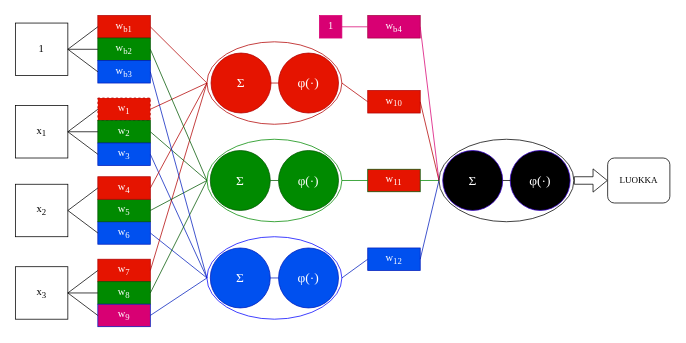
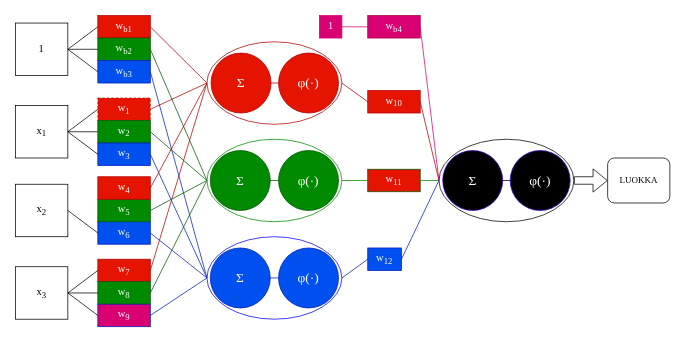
  <mxCell id="0" />
  <mxCell id="1" parent="0" />
  <mxCell id="2" value="&lt;font style=&quot;font-size: 14px&quot; face=&quot;Times New Roman&quot;&gt;x&lt;sub&gt;1&lt;/sub&gt;&lt;/font&gt;" style="whiteSpace=wrap;html=1;aspect=fixed;" parent="1" vertex="1"><mxGeometry y="140" width="70" height="70" as="geometry" x="20" /></mxCell>
  <mxCell id="3" value="&lt;font style=&quot;font-size: 14px&quot; face=&quot;Times New Roman&quot;&gt;x&lt;sub&gt;2&lt;/sub&gt;&lt;/font&gt;" style="whiteSpace=wrap;html=1;aspect=fixed;" parent="1" vertex="1"><mxGeometry y="245" width="70" height="70" as="geometry" x="20" /></mxCell>
  <mxCell id="4" value="&lt;font style=&quot;font-size: 14px&quot; face=&quot;Times New Roman&quot;&gt;x&lt;sub&gt;3&lt;/sub&gt;&lt;/font&gt;" style="whiteSpace=wrap;html=1;aspect=fixed;" parent="1" vertex="1"><mxGeometry y="355" width="70" height="70" as="geometry" x="20" /></mxCell>
  <mxCell id="5" value="&lt;font style=&quot;font-size: 14px&quot; face=&quot;Times New Roman&quot;&gt;w&lt;sub&gt;1&lt;/sub&gt;&lt;/font&gt;" style="rounded=0;whiteSpace=wrap;html=1;fillColor=#e51400;strokeColor=#B20000;fontColor=#ffffff;dashed=1;" parent="1" vertex="1"><mxGeometry x="130" y="130" width="70" height="30" as="geometry" /></mxCell>
  <mxCell id="6" value="&lt;font style=&quot;font-size: 14px&quot; face=&quot;Times New Roman&quot;&gt;w&lt;sub&gt;2&lt;/sub&gt;&lt;/font&gt;" style="rounded=0;whiteSpace=wrap;html=1;fillColor=#008A00;strokeColor=#005700;fontColor=#ffffff;" parent="1" vertex="1"><mxGeometry x="130" y="160" width="70" height="30" as="geometry" /></mxCell>
  <mxCell id="7" value="&lt;font style=&quot;font-size: 14px&quot; face=&quot;Times New Roman&quot;&gt;w&lt;sub&gt;3&lt;/sub&gt;&lt;/font&gt;" style="rounded=0;whiteSpace=wrap;html=1;fillColor=#0050ef;strokeColor=#001DBC;fontColor=#ffffff;" parent="1" vertex="1"><mxGeometry x="130" y="190" width="70" height="30" as="geometry" /></mxCell>
  <mxCell id="8" value="&lt;font style=&quot;font-size: 14px&quot; face=&quot;Times New Roman&quot;&gt;w&lt;sub&gt;6&lt;/sub&gt;&lt;/font&gt;" style="rounded=0;whiteSpace=wrap;html=1;fillColor=#0050ef;strokeColor=#001DBC;fontColor=#ffffff;" parent="1" vertex="1"><mxGeometry x="130" y="295" width="70" height="30" as="geometry" /></mxCell>
  <mxCell id="9" value="&lt;font style=&quot;font-size: 14px&quot; face=&quot;Times New Roman&quot;&gt;w&lt;sub&gt;5&lt;/sub&gt;&lt;/font&gt;" style="rounded=0;whiteSpace=wrap;html=1;fillColor=#008a00;strokeColor=#005700;fontColor=#ffffff;" parent="1" vertex="1"><mxGeometry x="130" y="265" width="70" height="30" as="geometry" /></mxCell>
  <mxCell id="10" value="&lt;font style=&quot;font-size: 14px&quot; face=&quot;Times New Roman&quot;&gt;w&lt;sub&gt;4&lt;/sub&gt;&lt;/font&gt;" style="rounded=0;whiteSpace=wrap;html=1;fillColor=#e51400;strokeColor=#B20000;fontColor=#ffffff;" parent="1" vertex="1"><mxGeometry x="130" y="235" width="70" height="30" as="geometry" /></mxCell>
  <mxCell id="11" value="&lt;font style=&quot;font-size: 14px&quot; face=&quot;Times New Roman&quot;&gt;w&lt;sub&gt;7&lt;/sub&gt;&lt;/font&gt;" style="rounded=0;whiteSpace=wrap;html=1;fillColor=#e51400;strokeColor=#B20000;fontColor=#ffffff;" parent="1" vertex="1"><mxGeometry x="130" y="345" width="70" height="30" as="geometry" /></mxCell>
  <mxCell id="12" value="&lt;font style=&quot;font-size: 14px&quot; face=&quot;Times New Roman&quot;&gt;w&lt;sub&gt;8&lt;/sub&gt;&lt;/font&gt;" style="rounded=0;whiteSpace=wrap;html=1;fillColor=#008a00;strokeColor=#005700;fontColor=#ffffff;" parent="1" vertex="1"><mxGeometry x="130" y="375" width="70" height="30" as="geometry" /></mxCell>
  <mxCell id="13" value="&lt;font style=&quot;font-size: 14px&quot; face=&quot;Times New Roman&quot;&gt;w&lt;sub&gt;9&lt;/sub&gt;&lt;/font&gt;" style="rounded=0;whiteSpace=wrap;html=1;fillColor=#d80073;strokeColor=#001DBC;fontColor=#ffffff;" parent="1" vertex="1"><mxGeometry x="130" y="405" width="70" height="30" as="geometry" /></mxCell>
  <mxCell id="14" value="" style="endArrow=none;html=1;exitX=1;exitY=0.5;exitDx=0;exitDy=0;entryX=0;entryY=0.5;entryDx=0;entryDy=0;" parent="1" source="2" target="5" edge="1"><mxGeometry width="50" height="50" relative="1" as="geometry"><mxPoint x="310" y="235" as="sourcePoint" /><mxPoint x="360" y="185" as="targetPoint" /></mxGeometry></mxCell>
  <mxCell id="15" value="" style="endArrow=none;html=1;entryX=1;entryY=0.5;entryDx=0;entryDy=0;exitX=0;exitY=0.5;exitDx=0;exitDy=0;" parent="1" source="6" target="2" edge="1"><mxGeometry width="50" height="50" relative="1" as="geometry"><mxPoint x="100" y="245" as="sourcePoint" /><mxPoint x="150" y="195" as="targetPoint" /></mxGeometry></mxCell>
  <mxCell id="16" value="" style="endArrow=none;html=1;entryX=1;entryY=0.5;entryDx=0;entryDy=0;exitX=0;exitY=0.5;exitDx=0;exitDy=0;" parent="1" source="7" target="2" edge="1"><mxGeometry width="50" height="50" relative="1" as="geometry"><mxPoint x="370" y="355" as="sourcePoint" /><mxPoint x="420" y="305" as="targetPoint" /></mxGeometry></mxCell>
- <mxCell id="17" value="" style="endArrow=none;html=1;exitX=1;exitY=0.5;exitDx=0;exitDy=0;entryX=0;entryY=0.5;entryDx=0;entryDy=0;" parent="1" source="3" target="10" edge="1"><mxGeometry width="50" height="50" relative="1" as="geometry"><mxPoint x="90" y="280" as="sourcePoint" /><mxPoint x="140" y="250" as="targetPoint" /></mxGeometry></mxCell>
  <mxCell id="18" value="" style="endArrow=none;html=1;entryX=1;entryY=0.5;entryDx=0;entryDy=0;exitX=0;exitY=0.5;exitDx=0;exitDy=0;" parent="1" source="8" target="3" edge="1"><mxGeometry width="50" height="50" relative="1" as="geometry"><mxPoint x="140" y="310" as="sourcePoint" /><mxPoint x="90" y="280" as="targetPoint" /></mxGeometry></mxCell>
  <mxCell id="19" value="" style="endArrow=none;html=1;entryX=0;entryY=0.5;entryDx=0;entryDy=0;" parent="1" target="11" edge="1"><mxGeometry width="50" height="50" relative="1" as="geometry"><mxPoint x="90" y="390" as="sourcePoint" /><mxPoint x="140" y="360" as="targetPoint" /></mxGeometry></mxCell>
  <mxCell id="20" value="" style="endArrow=none;html=1;entryX=1;entryY=0.5;entryDx=0;entryDy=0;exitX=0;exitY=0.5;exitDx=0;exitDy=0;" parent="1" source="12" edge="1"><mxGeometry width="50" height="50" relative="1" as="geometry"><mxPoint x="130" y="390" as="sourcePoint" /><mxPoint x="90" y="390" as="targetPoint" /></mxGeometry></mxCell>
  <mxCell id="21" value="" style="endArrow=none;html=1;entryX=1;entryY=0.5;entryDx=0;entryDy=0;exitX=0;exitY=0.5;exitDx=0;exitDy=0;" parent="1" source="13" edge="1"><mxGeometry width="50" height="50" relative="1" as="geometry"><mxPoint x="140" y="420" as="sourcePoint" /><mxPoint x="90" y="390" as="targetPoint" /></mxGeometry></mxCell>
  <mxCell id="22" value="&lt;font style=&quot;font-size: 18px&quot; face=&quot;Times New Roman&quot;&gt;&lt;span class=&quot;ILfuVd NA6bn&quot;&gt;&lt;span class=&quot;e24Kjd&quot;&gt; Σ&lt;/span&gt;&lt;/span&gt;&lt;/font&gt;" style="ellipse;whiteSpace=wrap;html=1;aspect=fixed;fillColor=#e51400;strokeColor=#B20000;fontColor=#ffffff;" parent="1" vertex="1"><mxGeometry x="281" y="70" width="80" height="80" as="geometry" /></mxCell>
  <mxCell id="23" value="&lt;font style=&quot;font-size: 18px&quot; face=&quot;Times New Roman&quot;&gt;&lt;span class=&quot;ILfuVd NA6bn&quot;&gt;&lt;span class=&quot;e24Kjd&quot;&gt; Σ&lt;/span&gt;&lt;/span&gt;&lt;/font&gt;" style="ellipse;whiteSpace=wrap;html=1;aspect=fixed;fillColor=#008a00;strokeColor=#005700;fontColor=#ffffff;" parent="1" vertex="1"><mxGeometry x="280" y="200" width="80" height="80" as="geometry" /></mxCell>
  <mxCell id="24" value="&lt;font style=&quot;font-size: 18px&quot; face=&quot;Times New Roman&quot;&gt;&lt;span class=&quot;ILfuVd NA6bn&quot;&gt;&lt;span class=&quot;e24Kjd&quot;&gt; Σ&lt;/span&gt;&lt;/span&gt;&lt;/font&gt;" style="ellipse;whiteSpace=wrap;html=1;aspect=fixed;fillColor=#0050ef;strokeColor=#001DBC;fontColor=#ffffff;" parent="1" vertex="1"><mxGeometry x="280" y="330" width="80" height="80" as="geometry" /></mxCell>
  <mxCell id="25" value="&lt;font style=&quot;font-size: 18px&quot; face=&quot;Times New Roman&quot;&gt;&lt;span class=&quot;ILfuVd NA6bn&quot;&gt;&lt;span class=&quot;e24Kjd&quot;&gt; Σ&lt;/span&gt;&lt;/span&gt;&lt;/font&gt;" style="ellipse;whiteSpace=wrap;html=1;aspect=fixed;fillColor=#000000;strokeColor=#3700CC;fontColor=#ffffff;" parent="1" vertex="1"><mxGeometry x="590" y="200" width="80" height="80" as="geometry" /></mxCell>
  <mxCell id="26" value="&lt;font style=&quot;font-size: 14px&quot; face=&quot;Times New Roman&quot;&gt;w&lt;sub&gt;10&lt;/sub&gt;&lt;/font&gt;" style="rounded=0;whiteSpace=wrap;html=1;fillColor=#e51400;strokeColor=#B20000;fontColor=#ffffff;" parent="1" vertex="1"><mxGeometry x="490" y="120" width="70" height="30" as="geometry" /></mxCell>
  <mxCell id="27" value="&lt;font style=&quot;font-size: 14px&quot; face=&quot;Times New Roman&quot;&gt;w&lt;sub&gt;11&lt;/sub&gt;&lt;/font&gt;" style="rounded=0;whiteSpace=wrap;html=1;fillColor=#e51400;strokeColor=#005700;fontColor=#ffffff;" parent="1" vertex="1"><mxGeometry x="490" y="225" width="70" height="30" as="geometry" /></mxCell>
- <mxCell id="28" value="&lt;font style=&quot;font-size: 14px&quot; face=&quot;Times New Roman&quot;&gt;w&lt;sub&gt;12&lt;/sub&gt;&lt;/font&gt;" style="rounded=0;whiteSpace=wrap;html=1;fillColor=#0050ef;strokeColor=#001DBC;fontColor=#ffffff;" parent="1" vertex="1"><mxGeometry x="490" y="330" width="70" height="30" as="geometry" /></mxCell>
+ <mxCell id="28" value="&lt;font style=&quot;font-size: 14px&quot; face=&quot;Times New Roman&quot;&gt;w&lt;sub&gt;12&lt;/sub&gt;&lt;/font&gt;" style="rounded=0;whiteSpace=wrap;html=1;fillColor=#0050ef;strokeColor=#001DBC;fontColor=#ffffff;" parent="1" vertex="1"><mxGeometry x="490" y="330" width="45" height="30" as="geometry" /></mxCell>
  <mxCell id="29" value="" style="endArrow=none;html=1;entryX=1;entryY=0.5;entryDx=0;entryDy=0;exitX=0;exitY=0.5;exitDx=0;exitDy=0;fillColor=#0050ef;strokeColor=#001DBC;" parent="1" source="68" target="13" edge="1"><mxGeometry width="50" height="50" relative="1" as="geometry"><mxPoint x="240" y="515" as="sourcePoint" /><mxPoint x="290" y="465" as="targetPoint" /></mxGeometry></mxCell>
  <mxCell id="30" value="" style="endArrow=none;html=1;exitX=0;exitY=0.5;exitDx=0;exitDy=0;entryX=1;entryY=0.5;entryDx=0;entryDy=0;fillColor=#0050ef;strokeColor=#001DBC;" parent="1" source="68" target="8" edge="1"><mxGeometry width="50" height="50" relative="1" as="geometry"><mxPoint x="180" y="525" as="sourcePoint" /><mxPoint x="250" y="325" as="targetPoint" /></mxGeometry></mxCell>
  <mxCell id="31" value="" style="endArrow=none;html=1;entryX=1;entryY=0.5;entryDx=0;entryDy=0;fillColor=#0050ef;strokeColor=#001DBC;exitX=0;exitY=0.5;exitDx=0;exitDy=0;" parent="1" source="68" target="7" edge="1"><mxGeometry width="50" height="50" relative="1" as="geometry"><mxPoint x="300" y="375" as="sourcePoint" /><mxPoint x="290" y="255" as="targetPoint" /></mxGeometry></mxCell>
  <mxCell id="32" value="" style="endArrow=none;html=1;entryX=1;entryY=0.5;entryDx=0;entryDy=0;exitX=0;exitY=0.5;exitDx=0;exitDy=0;fillColor=#008a00;strokeColor=#005700;" parent="1" source="69" target="12" edge="1"><mxGeometry width="50" height="50" relative="1" as="geometry"><mxPoint x="250" y="505" as="sourcePoint" /><mxPoint x="300" y="455" as="targetPoint" /></mxGeometry></mxCell>
  <mxCell id="33" value="" style="endArrow=none;html=1;entryX=1;entryY=0.5;entryDx=0;entryDy=0;exitX=0;exitY=0.5;exitDx=0;exitDy=0;fillColor=#e51400;strokeColor=#B20000;" parent="1" source="70" target="11" edge="1"><mxGeometry width="50" height="50" relative="1" as="geometry"><mxPoint x="200" y="555" as="sourcePoint" /><mxPoint x="250" y="505" as="targetPoint" /></mxGeometry></mxCell>
  <mxCell id="34" value="" style="endArrow=none;html=1;exitX=1;exitY=0.5;exitDx=0;exitDy=0;fillColor=#008a00;strokeColor=#005700;entryX=0;entryY=0.5;entryDx=0;entryDy=0;" parent="1" source="9" target="69" edge="1"><mxGeometry width="50" height="50" relative="1" as="geometry"><mxPoint x="260" y="255" as="sourcePoint" /><mxPoint x="300" y="275" as="targetPoint" /></mxGeometry></mxCell>
  <mxCell id="35" value="" style="endArrow=none;html=1;exitX=1;exitY=0.5;exitDx=0;exitDy=0;entryX=0;entryY=0.5;entryDx=0;entryDy=0;fillColor=#008a00;strokeColor=#005700;" parent="1" source="6" target="69" edge="1"><mxGeometry width="50" height="50" relative="1" as="geometry"><mxPoint x="240" y="235" as="sourcePoint" /><mxPoint x="290" y="185" as="targetPoint" /></mxGeometry></mxCell>
  <mxCell id="36" value="" style="endArrow=none;html=1;entryX=1;entryY=0.5;entryDx=0;entryDy=0;exitX=0;exitY=0.5;exitDx=0;exitDy=0;fillColor=#e51400;strokeColor=#B20000;" parent="1" source="70" target="5" edge="1"><mxGeometry width="50" height="50" relative="1" as="geometry"><mxPoint x="230" y="205" as="sourcePoint" /><mxPoint x="280" y="155" as="targetPoint" /></mxGeometry></mxCell>
  <mxCell id="37" value="" style="endArrow=none;html=1;entryX=1;entryY=0.5;entryDx=0;entryDy=0;exitX=0;exitY=0.5;exitDx=0;exitDy=0;fillColor=#e51400;strokeColor=#B20000;" parent="1" source="70" target="10" edge="1"><mxGeometry width="50" height="50" relative="1" as="geometry"><mxPoint x="220" y="535" as="sourcePoint" /><mxPoint x="270" y="485" as="targetPoint" /></mxGeometry></mxCell>
  <mxCell id="38" value="" style="endArrow=none;html=1;entryX=1;entryY=0.5;entryDx=0;entryDy=0;fillColor=#0050ef;strokeColor=#001DBC;rounded=1;exitX=0;exitY=0.5;exitDx=0;exitDy=0;" parent="1" source="59" target="24" edge="1"><mxGeometry width="50" height="50" relative="1" as="geometry"><mxPoint x="400" y="340" as="sourcePoint" /><mxPoint x="470" y="440" as="targetPoint" /></mxGeometry></mxCell>
  <mxCell id="39" value="" style="endArrow=none;html=1;entryX=1;entryY=0.5;entryDx=0;entryDy=0;fillColor=#008a00;strokeColor=#005700;exitX=0;exitY=0.5;exitDx=0;exitDy=0;" parent="1" source="58" target="23" edge="1"><mxGeometry width="50" height="50" relative="1" as="geometry"><mxPoint x="400" y="240" as="sourcePoint" /><mxPoint x="470" y="410" as="targetPoint" /></mxGeometry></mxCell>
  <mxCell id="40" value="" style="endArrow=none;html=1;entryX=1;entryY=0.5;entryDx=0;entryDy=0;exitX=0;exitY=0.5;exitDx=0;exitDy=0;fillColor=#0050ef;strokeColor=#001DBC;" parent="1" source="71" target="28" edge="1"><mxGeometry width="50" height="50" relative="1" as="geometry"><mxPoint x="550" y="480" as="sourcePoint" /><mxPoint x="600" y="430" as="targetPoint" /></mxGeometry></mxCell>
  <mxCell id="41" value="" style="endArrow=none;html=1;entryX=1;entryY=0.5;entryDx=0;entryDy=0;exitX=0;exitY=0.5;exitDx=0;exitDy=0;fillColor=#008a00;strokeColor=#008A00;" parent="1" source="71" target="27" edge="1"><mxGeometry width="50" height="50" relative="1" as="geometry"><mxPoint x="590" y="260" as="sourcePoint" /><mxPoint x="640" y="400" as="targetPoint" /></mxGeometry></mxCell>
  <mxCell id="42" value="" style="endArrow=none;html=1;entryX=1;entryY=0.5;entryDx=0;entryDy=0;fillColor=#e51400;strokeColor=#B20000;exitX=0;exitY=0.5;exitDx=0;exitDy=0;" parent="1" target="26" edge="1" source="71"><mxGeometry width="50" height="50" relative="1" as="geometry"><mxPoint x="590" y="240" as="sourcePoint" /><mxPoint x="710" y="160" as="targetPoint" /></mxGeometry></mxCell>
  <mxCell id="43" value="" style="shape=flexArrow;endArrow=classic;html=1;fillColor=#FFFFFF;strokeColor=#000000;exitX=1;exitY=0.5;exitDx=0;exitDy=0;entryX=0;entryY=0.5;entryDx=0;entryDy=0;" parent="1" source="71" target="44" edge="1"><mxGeometry width="50" height="50" relative="1" as="geometry"><mxPoint x="760" y="240" as="sourcePoint" /><mxPoint x="820" y="240" as="targetPoint" /></mxGeometry></mxCell>
  <mxCell id="44" value="&lt;font face=&quot;Times New Roman&quot;&gt;LUOKKA&lt;/font&gt;" style="rounded=1;whiteSpace=wrap;html=1;" parent="1" vertex="1"><mxGeometry x="810" y="210" width="83" height="60" as="geometry" /></mxCell>
  <mxCell id="45" value="&lt;font style=&quot;font-size: 14px&quot; face=&quot;Times New Roman&quot;&gt;1&lt;/font&gt;" style="whiteSpace=wrap;html=1;aspect=fixed;" parent="1" vertex="1"><mxGeometry y="30" width="70" height="70" as="geometry" x="20" /></mxCell>
  <mxCell id="46" value="&lt;font style=&quot;font-size: 14px&quot; face=&quot;Times New Roman&quot;&gt;w&lt;sub&gt;b1&lt;/sub&gt;&lt;/font&gt;" style="rounded=0;whiteSpace=wrap;html=1;fillColor=#e51400;strokeColor=#B20000;fontColor=#ffffff;" parent="1" vertex="1"><mxGeometry x="130" y="20" width="70" height="30" as="geometry" /></mxCell>
  <mxCell id="47" value="&lt;font style=&quot;font-size: 14px&quot; face=&quot;Times New Roman&quot;&gt;w&lt;sub&gt;b2&lt;/sub&gt;&lt;/font&gt;" style="rounded=0;whiteSpace=wrap;html=1;fillColor=#008a00;strokeColor=#005700;fontColor=#ffffff;" parent="1" vertex="1"><mxGeometry x="130" y="50" width="70" height="30" as="geometry" /></mxCell>
  <mxCell id="48" value="&lt;font style=&quot;font-size: 14px&quot; face=&quot;Times New Roman&quot;&gt;w&lt;sub&gt;b3&lt;/sub&gt;&lt;/font&gt;" style="rounded=0;whiteSpace=wrap;html=1;fillColor=#0050ef;strokeColor=#001DBC;fontColor=#ffffff;" parent="1" vertex="1"><mxGeometry x="130" y="80" width="70" height="30" as="geometry" /></mxCell>
  <mxCell id="49" value="" style="endArrow=none;html=1;exitX=1;exitY=0.5;exitDx=0;exitDy=0;entryX=0;entryY=0.5;entryDx=0;entryDy=0;" parent="1" target="46" edge="1" source="45"><mxGeometry width="50" height="50" relative="1" as="geometry"><mxPoint x="90" y="80" as="sourcePoint" /><mxPoint x="360" y="90" as="targetPoint" /></mxGeometry></mxCell>
  <mxCell id="50" value="" style="endArrow=none;html=1;entryX=1;entryY=0.5;entryDx=0;entryDy=0;exitX=0;exitY=0.5;exitDx=0;exitDy=0;" parent="1" source="47" edge="1" target="45"><mxGeometry width="50" height="50" relative="1" as="geometry"><mxPoint x="100" y="150" as="sourcePoint" /><mxPoint x="90" y="80" as="targetPoint" /></mxGeometry></mxCell>
  <mxCell id="51" value="" style="endArrow=none;html=1;entryX=1;entryY=0.5;entryDx=0;entryDy=0;exitX=0;exitY=0.5;exitDx=0;exitDy=0;" parent="1" source="48" edge="1" target="45"><mxGeometry width="50" height="50" relative="1" as="geometry"><mxPoint x="370" y="260" as="sourcePoint" /><mxPoint x="90" y="80" as="targetPoint" /></mxGeometry></mxCell>
  <mxCell id="52" value="" style="endArrow=none;html=1;exitX=1;exitY=0.5;exitDx=0;exitDy=0;entryX=0;entryY=0.5;entryDx=0;entryDy=0;fillColor=#e51400;strokeColor=#B20000;" parent="1" source="46" target="70" edge="1"><mxGeometry width="50" height="50" relative="1" as="geometry"><mxPoint x="330" y="80" as="sourcePoint" /><mxPoint x="310" y="100" as="targetPoint" /></mxGeometry></mxCell>
  <mxCell id="53" value="" style="endArrow=none;html=1;exitX=1;exitY=0.5;exitDx=0;exitDy=0;entryX=0;entryY=0.5;entryDx=0;entryDy=0;fillColor=#008a00;strokeColor=#005700;" parent="1" source="47" target="69" edge="1"><mxGeometry width="50" height="50" relative="1" as="geometry"><mxPoint x="370" y="90" as="sourcePoint" /><mxPoint x="420" y="40" as="targetPoint" /></mxGeometry></mxCell>
  <mxCell id="54" value="" style="endArrow=none;html=1;entryX=1;entryY=0.5;entryDx=0;entryDy=0;exitX=0;exitY=0.5;exitDx=0;exitDy=0;fillColor=#0050ef;strokeColor=#001DBC;" parent="1" source="68" target="48" edge="1"><mxGeometry width="50" height="50" relative="1" as="geometry"><mxPoint x="330" y="530" as="sourcePoint" /><mxPoint x="380" y="480" as="targetPoint" /></mxGeometry></mxCell>
  <mxCell id="55" value="&lt;font style=&quot;font-size: 14px&quot; face=&quot;Times New Roman&quot;&gt;w&lt;sub&gt;b4&lt;/sub&gt;&lt;/font&gt;" style="rounded=0;whiteSpace=wrap;html=1;fillColor=#D80073;strokeColor=#A50040;fontColor=#ffffff;" parent="1" vertex="1"><mxGeometry x="490" y="20" width="70" height="30" as="geometry" /></mxCell>
  <mxCell id="56" value="" style="endArrow=none;html=1;entryX=1;entryY=0.5;entryDx=0;entryDy=0;fillColor=#d80073;strokeColor=#D80073;exitX=0;exitY=0.5;exitDx=0;exitDy=0;" parent="1" source="71" target="55" edge="1"><mxGeometry width="50" height="50" relative="1" as="geometry"><mxPoint x="600" y="145" as="sourcePoint" /><mxPoint x="710" y="65" as="targetPoint" /></mxGeometry></mxCell>
  <mxCell id="57" value="&lt;font style=&quot;font-size: 18px&quot; face=&quot;Times New Roman&quot;&gt;&lt;span style=&quot;left: 572.827px ; top: 800.402px&quot;&gt;φ&lt;/span&gt;&lt;span style=&quot;left: 583.364px ; top: 799.123px&quot;&gt;(&lt;/span&gt;&lt;span style=&quot;left: 589.205px ; top: 799.123px&quot;&gt;·&lt;/span&gt;&lt;span style=&quot;left: 595.045px ; top: 799.123px&quot;&gt;)&lt;/span&gt;&lt;/font&gt;" style="ellipse;whiteSpace=wrap;html=1;aspect=fixed;fillColor=#e51400;strokeColor=#B20000;fontColor=#ffffff;" parent="1" vertex="1"><mxGeometry x="371" y="70" width="80" height="80" as="geometry" /></mxCell>
  <mxCell id="58" value="&lt;font face=&quot;Times New Roman&quot;&gt;&lt;span style=&quot;left: 572.827px ; top: 800.402px ; font-size: 17.581px&quot;&gt;φ&lt;/span&gt;&lt;span style=&quot;left: 583.364px ; top: 799.123px ; font-size: 17.581px&quot;&gt;(&lt;/span&gt;&lt;span style=&quot;left: 589.205px ; top: 799.123px ; font-size: 17.581px&quot;&gt;·&lt;/span&gt;&lt;span style=&quot;left: 595.045px ; top: 799.123px ; font-size: 18px&quot;&gt;)&lt;/span&gt;&lt;/font&gt;" style="ellipse;whiteSpace=wrap;html=1;aspect=fixed;fillColor=#008a00;strokeColor=#005700;fontColor=#ffffff;" parent="1" vertex="1"><mxGeometry x="371" y="200" width="80" height="80" as="geometry" /></mxCell>
  <mxCell id="59" value="&lt;font style=&quot;font-size: 18px&quot; face=&quot;Times New Roman&quot;&gt;&lt;span style=&quot;left: 572.827px ; top: 800.402px&quot;&gt;φ&lt;/span&gt;&lt;span style=&quot;left: 583.364px ; top: 799.123px&quot;&gt;(&lt;/span&gt;&lt;span style=&quot;left: 589.205px ; top: 799.123px&quot;&gt;·&lt;/span&gt;&lt;span style=&quot;left: 595.045px ; top: 799.123px&quot;&gt;)&lt;/span&gt;&lt;/font&gt;" style="ellipse;whiteSpace=wrap;html=1;aspect=fixed;fillColor=#0050ef;strokeColor=#001DBC;fontColor=#ffffff;" parent="1" vertex="1"><mxGeometry x="371" y="330" width="80" height="80" as="geometry" /></mxCell>
  <mxCell id="60" value="&lt;font style=&quot;font-size: 18px&quot; face=&quot;Times New Roman&quot;&gt;&lt;span style=&quot;left: 572.827px ; top: 800.402px&quot;&gt;φ&lt;/span&gt;&lt;span style=&quot;left: 583.364px ; top: 799.123px&quot;&gt;(&lt;/span&gt;&lt;span style=&quot;left: 589.205px ; top: 799.123px&quot;&gt;·&lt;/span&gt;&lt;span style=&quot;left: 595.045px ; top: 799.123px&quot;&gt;)&lt;/span&gt;&lt;/font&gt;" style="ellipse;whiteSpace=wrap;html=1;aspect=fixed;fillColor=#000000;strokeColor=#3700CC;fontColor=#ffffff;" parent="1" vertex="1"><mxGeometry x="680" y="200" width="80" height="80" as="geometry" /></mxCell>
  <mxCell id="61" value="" style="endArrow=none;html=1;strokeColor=#B20000;fillColor=#e51400;entryX=0;entryY=0.5;entryDx=0;entryDy=0;exitX=1;exitY=0.5;exitDx=0;exitDy=0;" parent="1" source="70" target="26" edge="1"><mxGeometry width="50" height="50" relative="1" as="geometry"><mxPoint x="470" y="110" as="sourcePoint" /><mxPoint x="410" y="165" as="targetPoint" /></mxGeometry></mxCell>
  <mxCell id="62" value="" style="endArrow=none;html=1;entryX=1;entryY=0.5;entryDx=0;entryDy=0;fillColor=#0050ef;strokeColor=#001DBC;rounded=1;exitX=0;exitY=0.5;exitDx=0;exitDy=0;" parent="1" source="28" target="68" edge="1"><mxGeometry width="50" height="50" relative="1" as="geometry"><mxPoint x="534" y="279" as="sourcePoint" /><mxPoint x="510" y="279" as="targetPoint" /></mxGeometry></mxCell>
  <mxCell id="63" value="" style="endArrow=none;html=1;strokeColor=#008A00;fillColor=#FFFFFF;entryX=1;entryY=0.5;entryDx=0;entryDy=0;exitX=0;exitY=0.5;exitDx=0;exitDy=0;" parent="1" source="27" target="69" edge="1"><mxGeometry width="50" height="50" relative="1" as="geometry"><mxPoint x="490" y="305" as="sourcePoint" /><mxPoint x="540" y="255" as="targetPoint" /></mxGeometry></mxCell>
  <mxCell id="64" value="" style="endArrow=none;html=1;strokeColor=#000000;fillColor=#FFFFFF;entryX=1;entryY=0.5;entryDx=0;entryDy=0;exitX=0;exitY=0.5;exitDx=0;exitDy=0;" parent="1" source="60" target="25" edge="1"><mxGeometry width="50" height="50" relative="1" as="geometry"><mxPoint x="620" y="395" as="sourcePoint" /><mxPoint x="670" y="345" as="targetPoint" /></mxGeometry></mxCell>
  <mxCell id="65" value="&lt;font style=&quot;font-size: 14px&quot; face=&quot;Times New Roman&quot; color=&quot;#FFFFFF&quot;&gt;1&lt;/font&gt;" style="whiteSpace=wrap;html=1;aspect=fixed;fillColor=#D80073;strokeColor=#D80073;" parent="1" vertex="1"><mxGeometry x="425.5" y="20" width="30" height="30" as="geometry" /></mxCell>
  <mxCell id="66" value="" style="endArrow=none;html=1;entryX=0;entryY=0.5;entryDx=0;entryDy=0;exitX=1;exitY=0.5;exitDx=0;exitDy=0;strokeColor=#D80073;" parent="1" source="65" target="55" edge="1"><mxGeometry width="50" height="50" relative="1" as="geometry"><mxPoint x="440" y="75" as="sourcePoint" /><mxPoint x="490" y="25" as="targetPoint" /></mxGeometry></mxCell>
  <mxCell id="67" value="" style="endArrow=none;html=1;strokeColor=#B20000;fillColor=#e51400;entryX=1;entryY=0.5;entryDx=0;entryDy=0;exitX=0;exitY=0.5;exitDx=0;exitDy=0;" edge="1" parent="1" source="57" target="22"><mxGeometry width="50" height="50" relative="1" as="geometry"><mxPoint x="340" y="35" as="sourcePoint" /><mxPoint x="366" y="65" as="targetPoint" /></mxGeometry></mxCell>
  <mxCell id="68" value="" style="ellipse;whiteSpace=wrap;html=1;strokeColor=#0000FF;fillColor=none;" vertex="1" parent="1"><mxGeometry x="275.5" y="315" width="180" height="110" as="geometry" /></mxCell>
  <mxCell id="69" value="" style="ellipse;whiteSpace=wrap;html=1;strokeColor=#008A00;fillColor=none;fontColor=#33FF33;" vertex="1" parent="1"><mxGeometry x="275.5" y="185" width="180" height="110" as="geometry" /></mxCell>
  <mxCell id="70" value="" style="ellipse;whiteSpace=wrap;html=1;strokeColor=#B20000;fillColor=none;" vertex="1" parent="1"><mxGeometry x="275.5" y="55" width="180" height="110" as="geometry" /></mxCell>
  <mxCell id="71" value="" style="ellipse;whiteSpace=wrap;html=1;strokeColor=#000000;fillColor=none;" vertex="1" parent="1"><mxGeometry x="585" y="185" width="180" height="110" as="geometry" /></mxCell>
